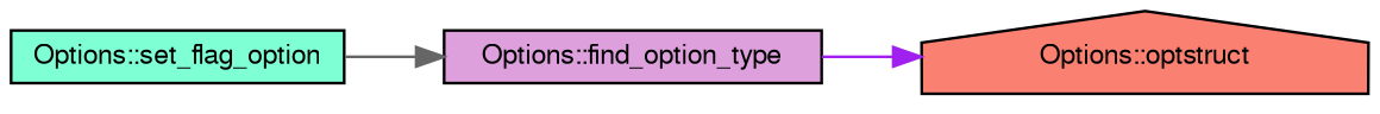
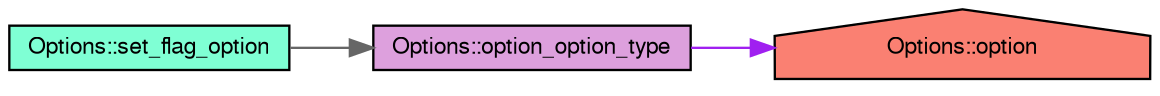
  digraph {
    rankdir=LR
    node [color=black fontname=FreeSans fontsize=10 shape=box style=filled]
    edge [fontname=FreeSans fontsize=10 labelfontname=FreeSans labelfontsize=10 style=solid]
    n1 [fillcolor=aquamarine fontcolor=black height=0.2 label="Options::set_flag_option" width=0.4]
-   n2 [fillcolor=plum height=0.2 label="Options::find_option_type" width=0.4]
-   n3 [fillcolor=salmon height=0.2 label="Options::optstruct" shape=house width=0.4]
+   n2 [fillcolor=plum height=0.2 label="Options::option_option_type" width=0.4]
+   n3 [fillcolor=salmon height=0.2 label="Options::option" shape=house width=0.4]
    n1 -> n2 [color=gray40]
    n2 -> n3 [color=purple]
  }
